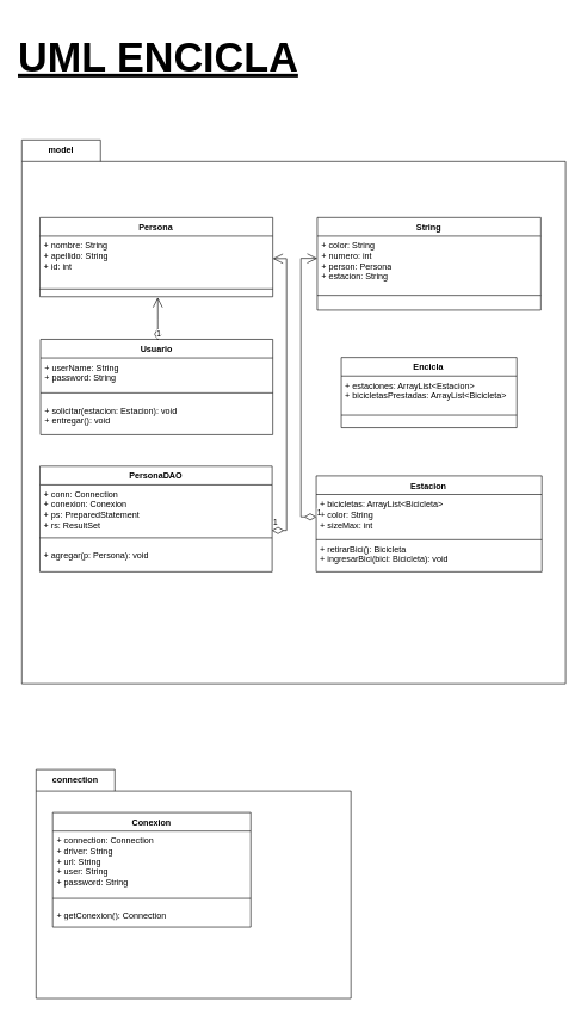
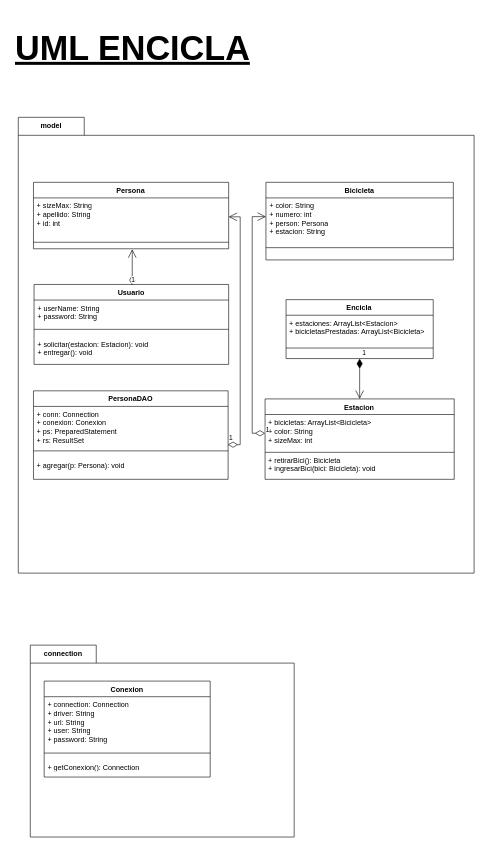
  <mxCell id="0" />
  <mxCell id="1" parent="0" />
  <mxCell id="2" value="model" style="shape=folder;fontStyle=1;tabWidth=110;tabHeight=30;tabPosition=left;html=1;boundedLbl=1;labelInHeader=1;container=1;collapsible=0;whiteSpace=wrap;" vertex="1" parent="1"><mxGeometry x="30" y="195" width="760" height="760" as="geometry" /></mxCell>
  <mxCell id="3" value="" style="html=1;strokeColor=none;resizeWidth=1;resizeHeight=1;fillColor=none;part=1;connectable=0;allowArrows=0;deletable=0;whiteSpace=wrap;" vertex="1" parent="2"><mxGeometry width="760" height="610" relative="1" as="geometry"><mxPoint y="30" as="offset" /></mxGeometry></mxCell>
  <mxCell id="4" value="Persona" style="swimlane;fontStyle=1;align=center;verticalAlign=top;childLayout=stackLayout;horizontal=1;startSize=26;horizontalStack=0;resizeParent=1;resizeParentMax=0;resizeLast=0;collapsible=1;marginBottom=0;whiteSpace=wrap;html=1;" vertex="1" parent="2"><mxGeometry x="25.33" y="108.36" width="325.44" height="110.812" as="geometry" /></mxCell>
- <mxCell id="5" value="  + nombre: String&lt;br/&gt;  + apellido: String&lt;br/&gt;  + id: int" style="text;strokeColor=none;fillColor=none;align=left;verticalAlign=top;spacingLeft=4;spacingRight=4;overflow=hidden;rotatable=0;points=[[0,0.5],[1,0.5]];portConstraint=eastwest;whiteSpace=wrap;html=1;" vertex="1" parent="4"><mxGeometry y="26" width="325.44" height="63.138" as="geometry" /></mxCell>
+ <mxCell id="5" value="  + sizeMax: String&lt;br/&gt;  + apellido: String&lt;br/&gt;  + id: int" style="text;strokeColor=none;fillColor=none;align=left;verticalAlign=top;spacingLeft=4;spacingRight=4;overflow=hidden;rotatable=0;points=[[0,0.5],[1,0.5]];portConstraint=eastwest;whiteSpace=wrap;html=1;" vertex="1" parent="4"><mxGeometry y="26" width="325.44" height="63.138" as="geometry" /></mxCell>
  <mxCell id="6" value="" style="line;strokeWidth=1;fillColor=none;align=left;verticalAlign=middle;spacingTop=-1;spacingLeft=3;spacingRight=3;rotatable=0;labelPosition=right;points=[];portConstraint=eastwest;strokeColor=inherit;" vertex="1" parent="4"><mxGeometry y="89.138" width="325.44" height="21.674" as="geometry" /></mxCell>
- <mxCell id="7" value="String" style="swimlane;fontStyle=1;align=center;verticalAlign=top;childLayout=stackLayout;horizontal=1;startSize=26;horizontalStack=0;resizeParent=1;resizeParentMax=0;resizeLast=0;collapsible=1;marginBottom=0;whiteSpace=wrap;html=1;" vertex="1" parent="2"><mxGeometry x="412.93" y="108.368" width="312.44" height="129.411" as="geometry" /></mxCell>
+ <mxCell id="7" value="Bicicleta" style="swimlane;fontStyle=1;align=center;verticalAlign=top;childLayout=stackLayout;horizontal=1;startSize=26;horizontalStack=0;resizeParent=1;resizeParentMax=0;resizeLast=0;collapsible=1;marginBottom=0;whiteSpace=wrap;html=1;" vertex="1" parent="2"><mxGeometry x="412.93" y="108.368" width="312.44" height="129.411" as="geometry" /></mxCell>
  <mxCell id="8" value="  + color: String&lt;br&gt;  + numero: int&lt;br&gt;  + person: Persona&lt;br&gt;  + estacion: String" style="text;strokeColor=none;fillColor=none;align=left;verticalAlign=top;spacingLeft=4;spacingRight=4;overflow=hidden;rotatable=0;points=[[0,0.5],[1,0.5]];portConstraint=eastwest;whiteSpace=wrap;html=1;" vertex="1" parent="7"><mxGeometry y="26" width="312.44" height="62.489" as="geometry" /></mxCell>
  <mxCell id="9" value="" style="line;strokeWidth=1;fillColor=none;align=left;verticalAlign=middle;spacingTop=-1;spacingLeft=3;spacingRight=3;rotatable=0;labelPosition=right;points=[];portConstraint=eastwest;strokeColor=inherit;" vertex="1" parent="7"><mxGeometry y="88.489" width="312.44" height="40.922" as="geometry" /></mxCell>
  <mxCell id="10" value="Estacion" style="swimlane;fontStyle=1;align=center;verticalAlign=top;childLayout=stackLayout;horizontal=1;startSize=26;horizontalStack=0;resizeParent=1;resizeParentMax=0;resizeLast=0;collapsible=1;marginBottom=0;whiteSpace=wrap;html=1;" vertex="1" parent="2"><mxGeometry x="411.47" y="469.511" width="315.37" height="134.093" as="geometry" /></mxCell>
  <mxCell id="11" value="  + bicicletas: ArrayList&amp;lt;Bicicleta&amp;gt;&lt;br/&gt;  + color: String&lt;br/&gt;  + sizeMax: int" style="text;strokeColor=none;fillColor=none;align=left;verticalAlign=top;spacingLeft=4;spacingRight=4;overflow=hidden;rotatable=0;points=[[0,0.5],[1,0.5]];portConstraint=eastwest;whiteSpace=wrap;html=1;" vertex="1" parent="10"><mxGeometry y="26" width="315.37" height="62.489" as="geometry" /></mxCell>
  <mxCell id="12" value="" style="line;strokeWidth=1;fillColor=none;align=left;verticalAlign=middle;spacingTop=-1;spacingLeft=3;spacingRight=3;rotatable=0;labelPosition=right;points=[];portConstraint=eastwest;strokeColor=inherit;" vertex="1" parent="10"><mxGeometry y="88.489" width="315.37" height="1.169" as="geometry" /></mxCell>
  <mxCell id="13" value="  + retirarBici(): Bicicleta&lt;br/&gt;  + ingresarBici(bici: Bicicleta): void" style="text;strokeColor=none;fillColor=none;align=left;verticalAlign=top;spacingLeft=4;spacingRight=4;overflow=hidden;rotatable=0;points=[[0,0.5],[1,0.5]];portConstraint=eastwest;whiteSpace=wrap;html=1;" vertex="1" parent="10"><mxGeometry y="89.658" width="315.37" height="44.435" as="geometry" /></mxCell>
  <mxCell id="14" value="PersonaDAO " style="swimlane;fontStyle=1;align=center;verticalAlign=top;childLayout=stackLayout;horizontal=1;startSize=26;horizontalStack=0;resizeParent=1;resizeParentMax=0;resizeLast=0;collapsible=1;marginBottom=0;whiteSpace=wrap;html=1;" vertex="1" parent="2"><mxGeometry x="25.333" y="456" width="324.51" height="147.602" as="geometry" /></mxCell>
  <mxCell id="15" value="  + conn: Connection&lt;br/&gt;  + conexion: Conexion&lt;br/&gt;  + ps: PreparedStatement&lt;br/&gt;  + rs: ResultSet" style="text;strokeColor=none;fillColor=none;align=left;verticalAlign=top;spacingLeft=4;spacingRight=4;overflow=hidden;rotatable=0;points=[[0,0.5],[1,0.5]];portConstraint=eastwest;whiteSpace=wrap;html=1;" vertex="1" parent="14"><mxGeometry y="26" width="324.51" height="62.489" as="geometry" /></mxCell>
  <mxCell id="16" value="" style="line;strokeWidth=1;fillColor=none;align=left;verticalAlign=middle;spacingTop=-1;spacingLeft=3;spacingRight=3;rotatable=0;labelPosition=right;points=[];portConstraint=eastwest;strokeColor=inherit;" vertex="1" parent="14"><mxGeometry y="88.489" width="324.51" height="23.385" as="geometry" /></mxCell>
  <mxCell id="17" value="  + agregar(p: Persona): void&lt;br/&gt;&lt;br/&gt;" style="text;strokeColor=none;fillColor=none;align=left;verticalAlign=top;spacingLeft=4;spacingRight=4;overflow=hidden;rotatable=0;points=[[0,0.5],[1,0.5]];portConstraint=eastwest;whiteSpace=wrap;html=1;" vertex="1" parent="14"><mxGeometry y="111.874" width="324.51" height="35.728" as="geometry" /></mxCell>
  <mxCell id="18" value="Usuario " style="swimlane;fontStyle=1;align=center;verticalAlign=top;childLayout=stackLayout;horizontal=1;startSize=26;horizontalStack=0;resizeParent=1;resizeParentMax=0;resizeLast=0;collapsible=1;marginBottom=0;whiteSpace=wrap;html=1;" vertex="1" parent="2"><mxGeometry x="26.262" y="278.663" width="324.51" height="133.309" as="geometry" /></mxCell>
  <mxCell id="19" value="1" style="endArrow=open;html=1;endSize=12;startArrow=diamondThin;startSize=14;startFill=0;edgeStyle=orthogonalEdgeStyle;align=left;verticalAlign=bottom;rounded=0;" edge="1" parent="18"><mxGeometry x="-1" y="3" relative="1" as="geometry"><mxPoint x="163.738" y="1.337" as="sourcePoint" /><mxPoint x="163.738" y="-58.663" as="targetPoint" /><Array as="points"><mxPoint x="164" y="-29" /><mxPoint x="164" y="-59" /></Array></mxGeometry></mxCell>
  <mxCell id="20" value="  + userName: String&lt;br/&gt;  + password: String" style="text;strokeColor=none;fillColor=none;align=left;verticalAlign=top;spacingLeft=4;spacingRight=4;overflow=hidden;rotatable=0;points=[[0,0.5],[1,0.5]];portConstraint=eastwest;whiteSpace=wrap;html=1;" vertex="1" parent="18"><mxGeometry y="26" width="324.51" height="37.156" as="geometry" /></mxCell>
  <mxCell id="21" value="" style="line;strokeWidth=1;fillColor=none;align=left;verticalAlign=middle;spacingTop=-1;spacingLeft=3;spacingRight=3;rotatable=0;labelPosition=right;points=[];portConstraint=eastwest;strokeColor=inherit;" vertex="1" parent="18"><mxGeometry y="63.156" width="324.51" height="23.385" as="geometry" /></mxCell>
  <mxCell id="22" value="  + solicitar(estacion: Estacion): void&lt;br/&gt;  + entregar(): void" style="text;strokeColor=none;fillColor=none;align=left;verticalAlign=top;spacingLeft=4;spacingRight=4;overflow=hidden;rotatable=0;points=[[0,0.5],[1,0.5]];portConstraint=eastwest;whiteSpace=wrap;html=1;" vertex="1" parent="18"><mxGeometry y="86.54" width="324.51" height="46.769" as="geometry" /></mxCell>
  <mxCell id="23" value="Encicla" style="swimlane;fontStyle=1;align=center;verticalAlign=top;childLayout=stackLayout;horizontal=1;startSize=26;horizontalStack=0;resizeParent=1;resizeParentMax=0;resizeLast=0;collapsible=1;marginBottom=0;whiteSpace=wrap;html=1;" vertex="1" parent="2"><mxGeometry x="446.46" y="304" width="245.38" height="98.232" as="geometry" /></mxCell>
  <mxCell id="24" value="  + estaciones: ArrayList&amp;lt;Estacion&amp;gt;&lt;br/&gt;  + bicicletasPrestadas: ArrayList&amp;lt;Bicicleta&amp;gt;" style="text;strokeColor=none;fillColor=none;align=left;verticalAlign=top;spacingLeft=4;spacingRight=4;overflow=hidden;rotatable=0;points=[[0,0.5],[1,0.5]];portConstraint=eastwest;whiteSpace=wrap;html=1;" vertex="1" parent="23"><mxGeometry y="26" width="245.38" height="37.156" as="geometry" /></mxCell>
  <mxCell id="25" value="" style="line;strokeWidth=1;fillColor=none;align=left;verticalAlign=middle;spacingTop=-1;spacingLeft=3;spacingRight=3;rotatable=0;labelPosition=right;points=[];portConstraint=eastwest;strokeColor=inherit;" vertex="1" parent="23"><mxGeometry y="63.156" width="245.38" height="35.077" as="geometry" /></mxCell>
+ <mxCell id="26" value="1" style="endArrow=open;html=1;endSize=12;startArrow=diamondThin;startSize=14;startFill=1;edgeStyle=orthogonalEdgeStyle;align=left;verticalAlign=bottom;rounded=0;exitX=0.5;exitY=1;exitDx=0;exitDy=0;entryX=0.5;entryY=0;entryDx=0;entryDy=0;" edge="1" parent="2" source="23" target="10"><mxGeometry x="-1" y="3" relative="1" as="geometry"><mxPoint x="400" y="280" as="sourcePoint" /><mxPoint x="560" y="280" as="targetPoint" /></mxGeometry></mxCell>
  <mxCell id="27" value="1" style="endArrow=open;html=1;endSize=12;startArrow=diamondThin;startSize=14;startFill=0;edgeStyle=orthogonalEdgeStyle;align=left;verticalAlign=bottom;rounded=0;exitX=0;exitY=0.5;exitDx=0;exitDy=0;entryX=0;entryY=0.5;entryDx=0;entryDy=0;" edge="1" parent="2" source="11" target="8"><mxGeometry x="-1" y="3" relative="1" as="geometry"><mxPoint x="340" y="440" as="sourcePoint" /><mxPoint x="500" y="440" as="targetPoint" /><Array as="points"><mxPoint x="390" y="527" /><mxPoint x="390" y="166" /></Array></mxGeometry></mxCell>
  <mxCell id="28" value="1" style="endArrow=open;html=1;endSize=12;startArrow=diamondThin;startSize=14;startFill=0;edgeStyle=orthogonalEdgeStyle;align=left;verticalAlign=bottom;rounded=0;entryX=1;entryY=0.5;entryDx=0;entryDy=0;exitX=0.999;exitY=1.021;exitDx=0;exitDy=0;exitPerimeter=0;" edge="1" parent="2" source="15" target="5"><mxGeometry x="-1" y="3" relative="1" as="geometry"><mxPoint x="340" y="520" as="sourcePoint" /><mxPoint x="500" y="520" as="targetPoint" /><Array as="points"><mxPoint x="370" y="546" /><mxPoint x="370" y="166" /></Array></mxGeometry></mxCell>
  <mxCell id="29" value="connection" style="shape=folder;fontStyle=1;tabWidth=110;tabHeight=30;tabPosition=left;html=1;boundedLbl=1;labelInHeader=1;container=1;collapsible=0;whiteSpace=wrap;" vertex="1" parent="1"><mxGeometry x="50" y="1075" width="440" height="320" as="geometry" /></mxCell>
  <mxCell id="30" value="" style="html=1;strokeColor=none;resizeWidth=1;resizeHeight=1;fillColor=none;part=1;connectable=0;allowArrows=0;deletable=0;whiteSpace=wrap;" vertex="1" parent="29"><mxGeometry width="440" height="117.895" relative="1" as="geometry"><mxPoint y="30" as="offset" /></mxGeometry></mxCell>
  <mxCell id="31" value="Conexion" style="swimlane;fontStyle=1;align=center;verticalAlign=top;childLayout=stackLayout;horizontal=1;startSize=26;horizontalStack=0;resizeParent=1;resizeParentMax=0;resizeLast=0;collapsible=1;marginBottom=0;whiteSpace=wrap;html=1;" vertex="1" parent="29"><mxGeometry x="23.16" y="60.01" width="276.84" height="160" as="geometry" /></mxCell>
  <mxCell id="32" value="  + connection: Connection&lt;br/&gt;  + driver: String&lt;br/&gt;  + url: String&lt;br/&gt;  + user: String&lt;br/&gt;  + password: String" style="text;strokeColor=none;fillColor=none;align=left;verticalAlign=top;spacingLeft=4;spacingRight=4;overflow=hidden;rotatable=0;points=[[0,0.5],[1,0.5]];portConstraint=eastwest;whiteSpace=wrap;html=1;" vertex="1" parent="31"><mxGeometry y="26" width="276.84" height="84" as="geometry" /></mxCell>
  <mxCell id="33" value="" style="line;strokeWidth=1;fillColor=none;align=left;verticalAlign=middle;spacingTop=-1;spacingLeft=3;spacingRight=3;rotatable=0;labelPosition=right;points=[];portConstraint=eastwest;strokeColor=inherit;" vertex="1" parent="31"><mxGeometry y="110" width="276.84" height="20" as="geometry" /></mxCell>
  <mxCell id="34" value="  + getConexion(): Connection" style="text;strokeColor=none;fillColor=none;align=left;verticalAlign=top;spacingLeft=4;spacingRight=4;overflow=hidden;rotatable=0;points=[[0,0.5],[1,0.5]];portConstraint=eastwest;whiteSpace=wrap;html=1;" vertex="1" parent="31"><mxGeometry y="130" width="276.84" height="30" as="geometry" /></mxCell>
  <mxCell id="35" value="&lt;font style=&quot;font-size: 57px;&quot;&gt;&lt;u&gt;UML ENCICLA&lt;/u&gt;&lt;/font&gt;" style="text;align=left;fontStyle=1;verticalAlign=middle;spacingLeft=3;spacingRight=3;strokeColor=none;rotatable=0;points=[[0,0.5],[1,0.5]];portConstraint=eastwest;html=1;" vertex="1" parent="1"><mxGeometry x="20" y="20" width="420" height="120" as="geometry" /></mxCell>
